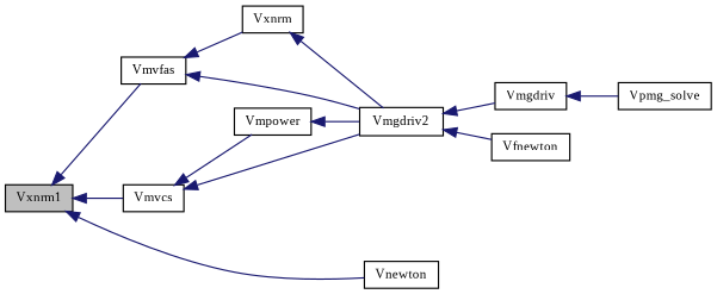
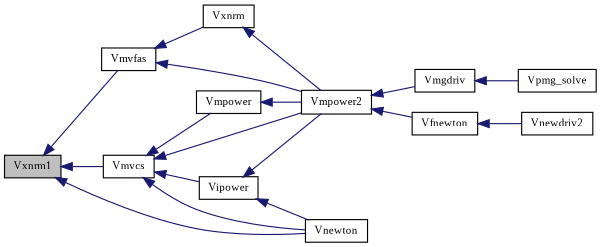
  digraph {
    fontname="Liberation Serif"
    rankdir=LR
    node [color=black fillcolor=white fontname="Liberation Serif" fontsize=10 shape=record style=filled]
    edge [color=midnightblue dir=back fontname="Liberation Serif" fontsize=10 labelfontname=FreeSans labelfontsize=10 style=solid]
    n1 [fillcolor=grey75 fontcolor=black height=0.2 label=Vxnrm1 width=0.4]
    n2 [height=0.2 label=Vmvcs width=0.4]
    n3 [height=0.2 label=Vnewton width=0.4]
    n4 [height=0.2 label=Vmvfas width=0.4]
-   n6 [height=0.2 label=Vmgdriv2 width=0.4]
+   n5 [height=0.2 label=Vipower width=0.4]
+   n6 [height=0.2 label=Vmpower2 width=0.4]
    n7 [height=0.2 label=Vmpower width=0.4]
    n8 [height=0.2 label=Vxnrm width=0.4]
    n9 [height=0.2 label=Vmgdriv width=0.4]
    n10 [height=0.2 label=Vfnewton width=0.4]
    n11 [height=0.2 label=Vpmg_solve width=0.4]
+   n12 [height=0.2 label=Vnewdriv2 width=0.4]
    n1 -> n2
    n1 -> n3
    n1 -> n4
+   n2 -> n3
+   n2 -> n5
    n2 -> n6
    n2 -> n7
    n4 -> n6
    n4 -> n8
+   n5 -> n3
+   n5 -> n6
    n6 -> n9
    n6 -> n10
    n7 -> n6
    n8 -> n6
    n9 -> n11
+   n10 -> n12
  }
